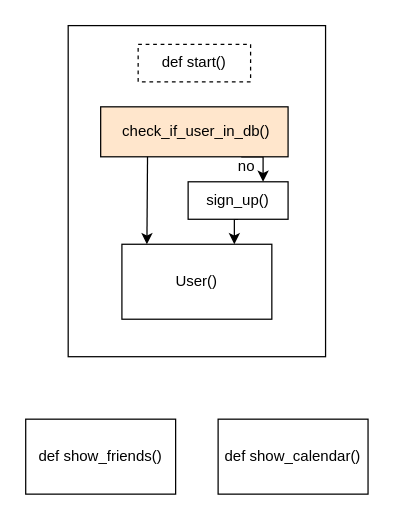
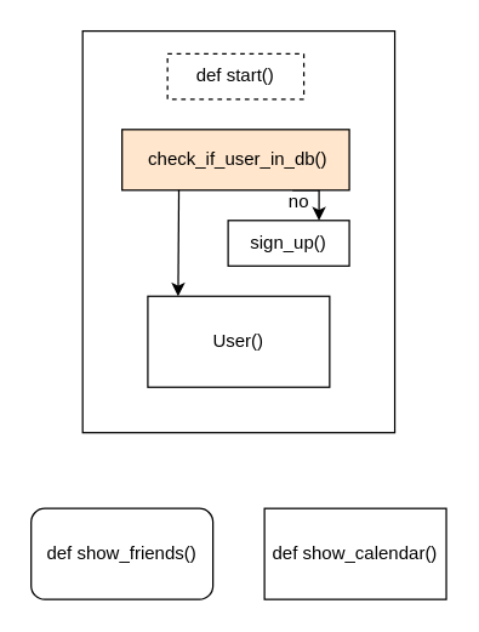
  <mxCell id="0" />
  <mxCell id="1" parent="0" />
  <mxCell id="2" value="" style="rounded=0;whiteSpace=wrap;html=1;" vertex="1" parent="1"><mxGeometry x="54" y="20" width="206" height="265" as="geometry" /></mxCell>
  <mxCell id="3" value="def start()" style="rounded=0;whiteSpace=wrap;html=1;dashed=1;" vertex="1" parent="1"><mxGeometry x="110" y="35" width="90" height="30" as="geometry" /></mxCell>
  <mxCell id="4" style="edgeStyle=orthogonalEdgeStyle;rounded=0;orthogonalLoop=1;jettySize=auto;html=1;exitX=0.75;exitY=1;exitDx=0;exitDy=0;entryX=0.75;entryY=0;entryDx=0;entryDy=0;" edge="1" parent="1" source="5" target="7"><mxGeometry relative="1" as="geometry" /></mxCell>
  <mxCell id="5" value="&amp;nbsp;check_if_user_in_db()" style="rounded=0;whiteSpace=wrap;html=1;fillColor=#ffe6cc;" vertex="1" parent="1"><mxGeometry x="80" y="85" width="150" height="40" as="geometry" /></mxCell>
- <mxCell id="6" style="edgeStyle=orthogonalEdgeStyle;rounded=0;orthogonalLoop=1;jettySize=auto;html=1;exitX=0.5;exitY=1;exitDx=0;exitDy=0;entryX=0.75;entryY=0;entryDx=0;entryDy=0;" edge="1" parent="1" source="7" target="9"><mxGeometry relative="1" as="geometry" /></mxCell>
  <mxCell id="7" value="sign_up()" style="rounded=0;whiteSpace=wrap;html=1;" vertex="1" parent="1"><mxGeometry x="150" y="145" width="80" height="30" as="geometry" /></mxCell>
  <mxCell id="8" value="no" style="text;html=1;align=center;verticalAlign=middle;whiteSpace=wrap;rounded=0;" vertex="1" parent="1"><mxGeometry x="167" y="118" width="60" height="30" as="geometry" /></mxCell>
  <mxCell id="9" value="User()" style="rounded=0;whiteSpace=wrap;html=1;" vertex="1" parent="1"><mxGeometry x="97" y="195" width="120" height="60" as="geometry" /></mxCell>
  <mxCell id="10" style="edgeStyle=orthogonalEdgeStyle;rounded=0;orthogonalLoop=1;jettySize=auto;html=1;exitX=0.25;exitY=1;exitDx=0;exitDy=0;" edge="1" parent="1" source="5"><mxGeometry relative="1" as="geometry"><mxPoint x="117" y="195" as="targetPoint" /></mxGeometry></mxCell>
- <mxCell id="11" value="def show_friends()" style="rounded=0;whiteSpace=wrap;html=1;" vertex="1" parent="1"><mxGeometry x="20" y="335" width="120" height="60" as="geometry" /></mxCell>
+ <mxCell id="11" value="def show_friends()" style="whiteSpace=wrap;html=1;rounded=1;" vertex="1" parent="1"><mxGeometry x="20" y="335" width="120" height="60" as="geometry" /></mxCell>
  <mxCell id="12" value="def show_calendar()" style="rounded=0;whiteSpace=wrap;html=1;" vertex="1" parent="1"><mxGeometry x="174" y="335" width="120" height="60" as="geometry" /></mxCell>
